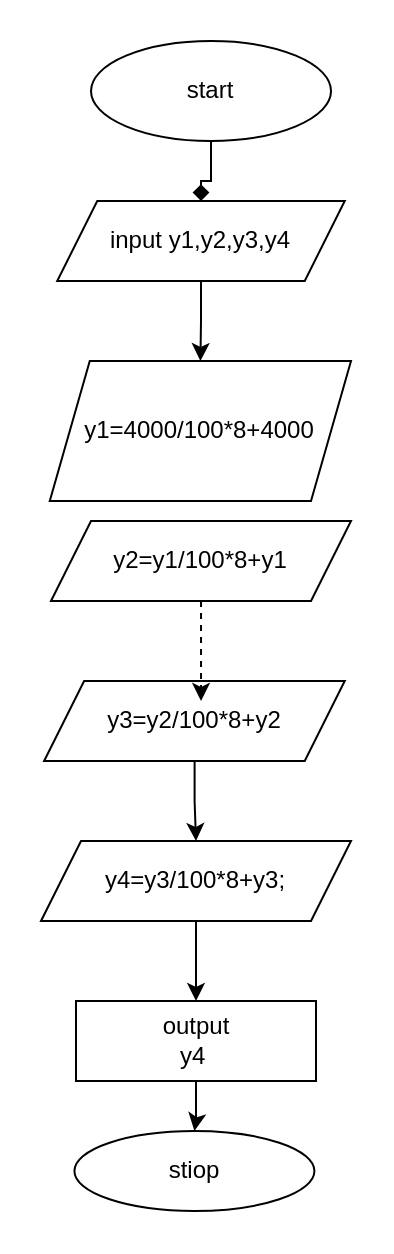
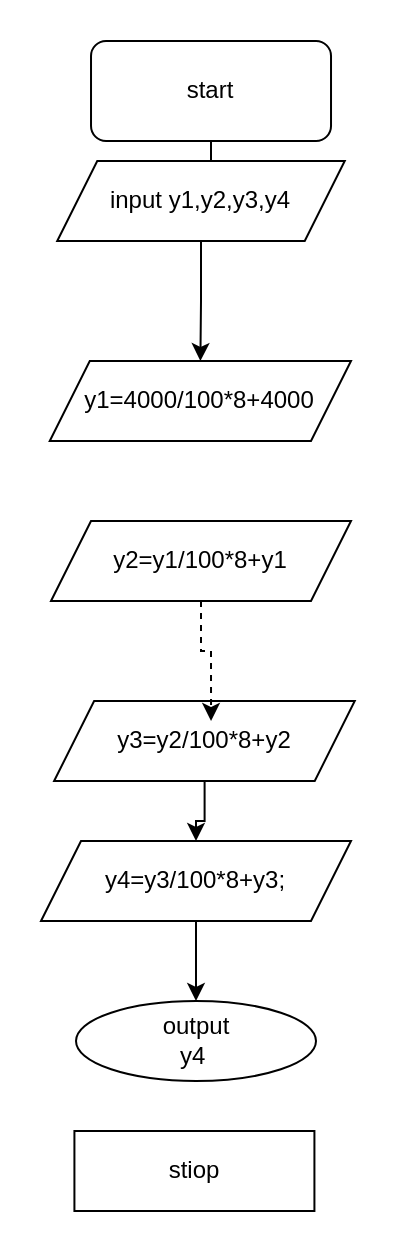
  <mxCell id="0" />
  <mxCell id="1" parent="0" />
  <mxCell id="2" style="edgeStyle=orthogonalEdgeStyle;rounded=0;orthogonalLoop=1;jettySize=auto;html=1;endArrow=diamond;" edge="1" parent="1" source="3" target="5"><mxGeometry relative="1" as="geometry" /></mxCell>
- <mxCell id="3" value="start" style="ellipse;whiteSpace=wrap;html=1;" parent="1" vertex="1"><mxGeometry x="45.01" width="120" height="50" as="geometry" y="20" /></mxCell>
+ <mxCell id="3" value="start" style="whiteSpace=wrap;html=1;rounded=1;" parent="1" vertex="1"><mxGeometry x="45.01" width="120" height="50" as="geometry" y="20" /></mxCell>
  <mxCell id="4" style="edgeStyle=orthogonalEdgeStyle;rounded=0;orthogonalLoop=1;jettySize=auto;html=1;" edge="1" parent="1" source="5" target="6"><mxGeometry relative="1" as="geometry" /></mxCell>
- <mxCell id="5" value="input y1,y2,y3,y4" style="shape=parallelogram;perimeter=parallelogramPerimeter;whiteSpace=wrap;html=1;fixedSize=1;" parent="1" vertex="1"><mxGeometry x="28.12" y="100" width="143.75" height="40" as="geometry" /></mxCell>
- <mxCell id="6" value="y1=4000/100*8+4000" style="shape=parallelogram;perimeter=parallelogramPerimeter;whiteSpace=wrap;html=1;fixedSize=1;" vertex="1" parent="1"><mxGeometry x="24.38" y="180" width="150.62" height="70" as="geometry" /></mxCell>
+ <mxCell id="5" value="input y1,y2,y3,y4" style="shape=parallelogram;perimeter=parallelogramPerimeter;whiteSpace=wrap;html=1;fixedSize=1;" parent="1" vertex="1"><mxGeometry x="28.12" y="80" width="143.75" height="40" as="geometry" /></mxCell>
+ <mxCell id="6" value="y1=4000/100*8+4000" style="shape=parallelogram;perimeter=parallelogramPerimeter;whiteSpace=wrap;html=1;fixedSize=1;" vertex="1" parent="1"><mxGeometry x="24.38" y="180" width="150.62" height="40" as="geometry" /></mxCell>
  <mxCell id="7" style="edgeStyle=orthogonalEdgeStyle;rounded=0;orthogonalLoop=1;jettySize=auto;html=1;entryX=0.5;entryY=0;entryDx=0;entryDy=0;" edge="1" parent="1" source="8" target="12"><mxGeometry relative="1" as="geometry" /></mxCell>
- <mxCell id="8" value="y3=y2/100*8+y2" style="shape=parallelogram;perimeter=parallelogramPerimeter;whiteSpace=wrap;html=1;fixedSize=1;" vertex="1" parent="1"><mxGeometry x="21.56" y="340" width="150.31" height="40" as="geometry" /></mxCell>
+ <mxCell id="8" value="y3=y2/100*8+y2" style="shape=parallelogram;perimeter=parallelogramPerimeter;whiteSpace=wrap;html=1;fixedSize=1;" vertex="1" parent="1"><mxGeometry x="26.56" y="350" width="150.31" height="40" as="geometry" /></mxCell>
  <mxCell id="9" style="edgeStyle=orthogonalEdgeStyle;rounded=0;orthogonalLoop=1;jettySize=auto;html=1;entryX=0.522;entryY=0.25;entryDx=0;entryDy=0;entryPerimeter=0;dashed=1;" edge="1" parent="1" source="10" target="8"><mxGeometry relative="1" as="geometry" /></mxCell>
  <mxCell id="10" value="y2=y1/100*8+y1" style="shape=parallelogram;perimeter=parallelogramPerimeter;whiteSpace=wrap;html=1;fixedSize=1;" vertex="1" parent="1"><mxGeometry x="25" y="260" width="150" height="40" as="geometry" /></mxCell>
  <mxCell id="11" style="edgeStyle=orthogonalEdgeStyle;rounded=0;orthogonalLoop=1;jettySize=auto;html=1;entryX=0.5;entryY=0;entryDx=0;entryDy=0;" edge="1" parent="1" source="12" target="14"><mxGeometry relative="1" as="geometry" /></mxCell>
  <mxCell id="12" value="y4=y3/100*8+y3;" style="shape=parallelogram;perimeter=parallelogramPerimeter;whiteSpace=wrap;html=1;fixedSize=1;" vertex="1" parent="1"><mxGeometry x="20" y="420" width="155" height="40" as="geometry" /></mxCell>
- <mxCell id="13" value="" style="edgeStyle=orthogonalEdgeStyle;rounded=0;orthogonalLoop=1;jettySize=auto;html=1;" edge="1" parent="1" source="14" target="15"><mxGeometry relative="1" as="geometry"><Array as="points"><mxPoint x="98" y="560" /></Array></mxGeometry></mxCell>
- <mxCell id="14" value="output&lt;br&gt;y4&amp;nbsp;" style="rounded=0;whiteSpace=wrap;html=1;" vertex="1" parent="1"><mxGeometry x="37.5" y="500" width="120" height="40" as="geometry" /></mxCell>
- <mxCell id="15" value="stiop" style="ellipse;whiteSpace=wrap;html=1;" vertex="1" parent="1"><mxGeometry x="36.71" y="565" width="120" height="40" as="geometry" /></mxCell>
+ <mxCell id="14" value="output&lt;br&gt;y4&amp;nbsp;" style="ellipse;whiteSpace=wrap;html=1;" vertex="1" parent="1"><mxGeometry x="37.5" y="500" width="120" height="40" as="geometry" /></mxCell>
+ <mxCell id="15" value="stiop" style="whiteSpace=wrap;html=1;rounded=0;" vertex="1" parent="1"><mxGeometry x="36.71" y="565" width="120" height="40" as="geometry" /></mxCell>
